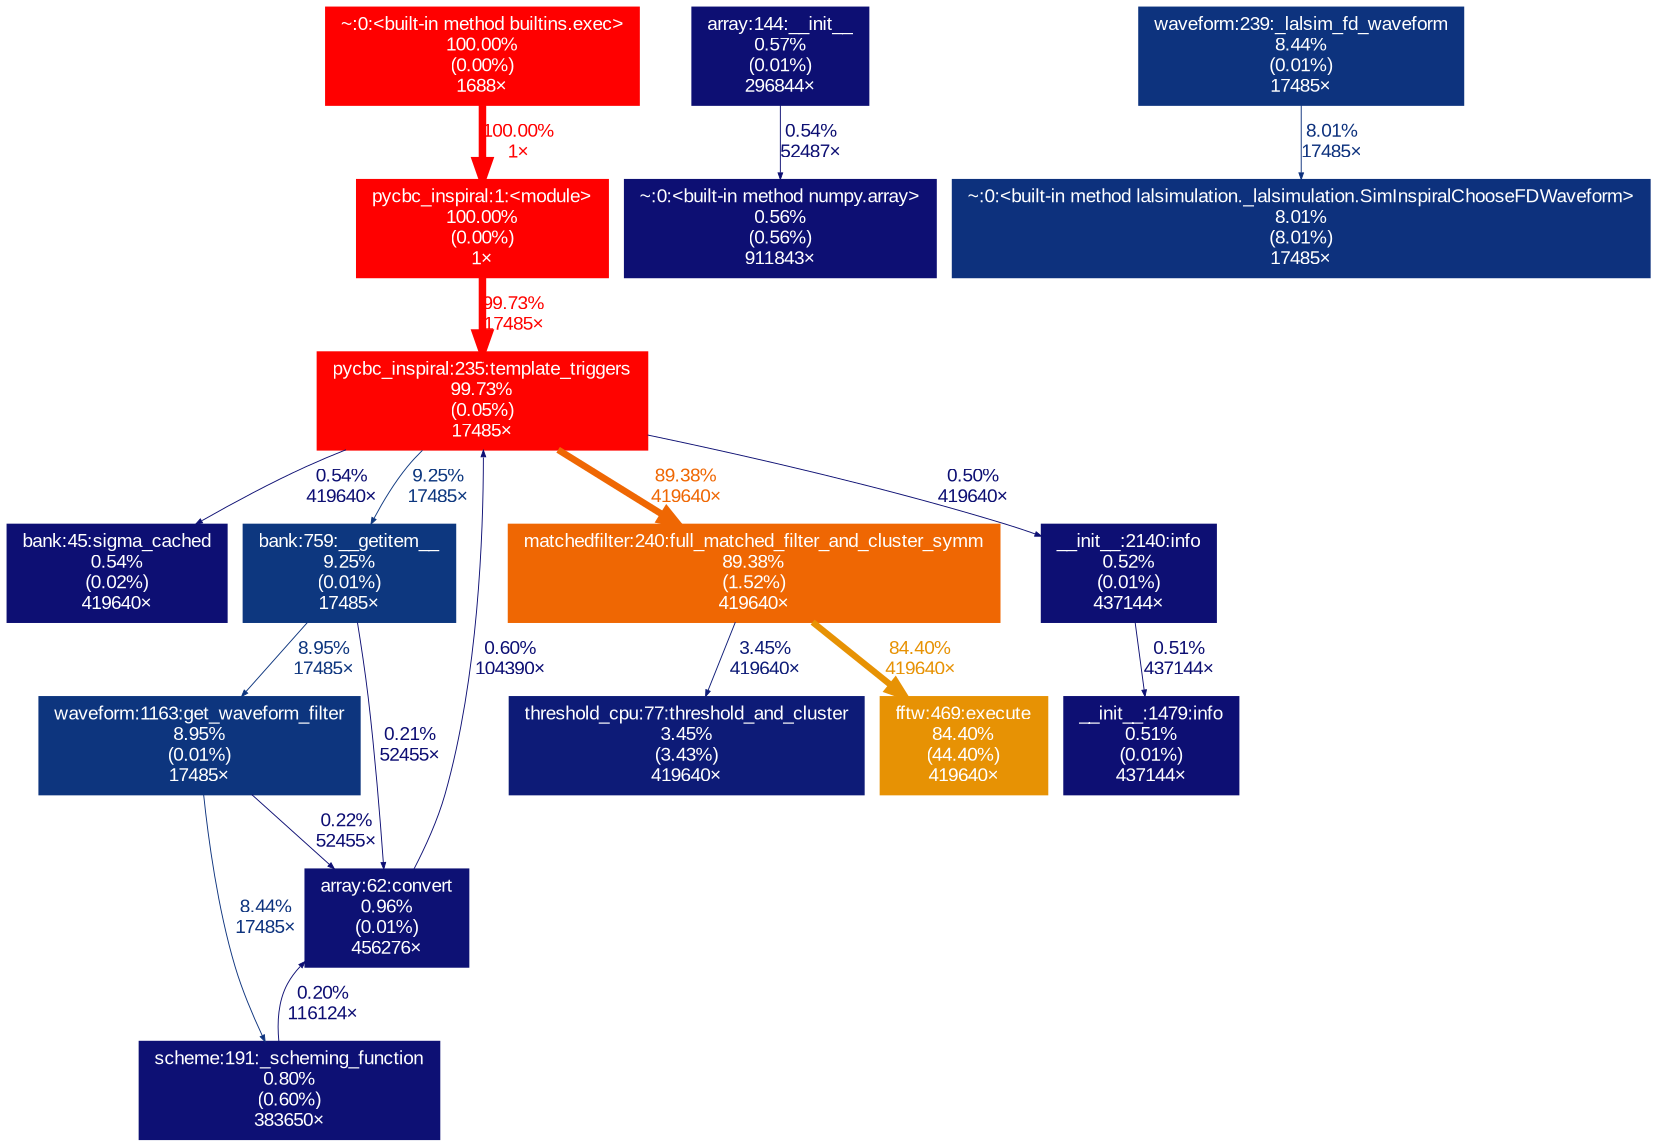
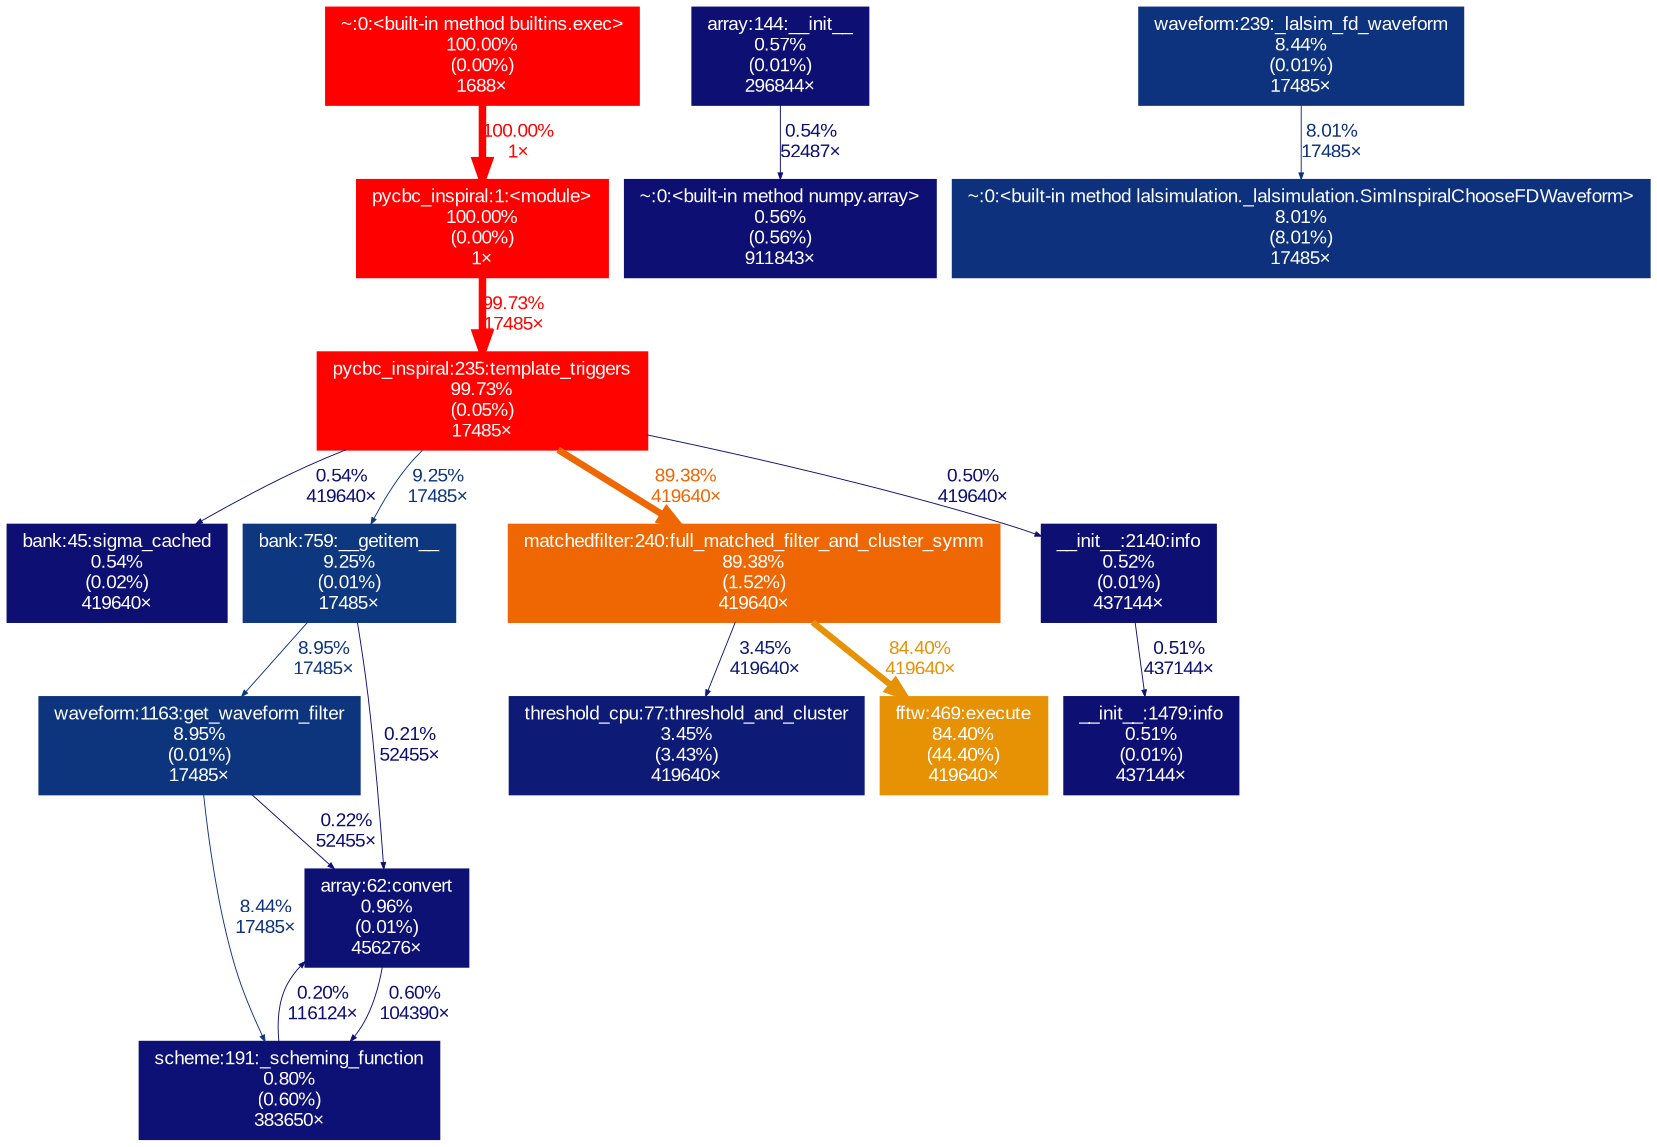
  digraph {
    fontname=Arial
    nodesep=0.125
    ranksep=0.25
    node [color="#0d0f73" fontcolor="#ffffff" fontname=Arial fontsize=10.00 shape=box style=filled]
    edge [arrowsize=0.35 color="#0d0f73" fontcolor="#0d0f73" fontname=Arial fontsize=10.00 labeldistance=0.50 penwidth=0.50]
    n1 [color="#ff0000" height=0 label="pycbc_inspiral:1:<module>\n100.00%\n(0.00%)\n1×" width=0]
    n2 [color="#ff0300" height=0 label="pycbc_inspiral:235:template_triggers\n99.73%\n(0.05%)\n17485×" width=0]
    n3 [height=0 label="bank:45:sigma_cached\n0.54%\n(0.02%)\n419640×" width=0]
    n4 [color="#0d377f" height=0 label="bank:759:__getitem__\n9.25%\n(0.01%)\n17485×" width=0]
    n5 [color="#ef6703" height=0 label="matchedfilter:240:full_matched_filter_and_cluster_symm\n89.38%\n(1.52%)\n419640×" width=0]
    n6 [height=0 label="__init__:2140:info\n0.52%\n(0.01%)\n437144×" width=0]
    n7 [color="#0d1174" height=0 label="array:62:convert\n0.96%\n(0.01%)\n456276×" width=0]
    n8 [color="#0d357e" height=0 label="waveform:1163:get_waveform_filter\n8.95%\n(0.01%)\n17485×" width=0]
    n9 [color="#0d1b77" height=0 label="threshold_cpu:77:threshold_and_cluster\n3.45%\n(3.43%)\n419640×" width=0]
    n10 [color="#e79204" height=0 label="fftw:469:execute\n84.40%\n(44.40%)\n419640×" width=0]
    n11 [height=0 label="__init__:1479:info\n0.51%\n(0.01%)\n437144×" width=0]
    n12 [height=0 label="~:0:<built-in method numpy.array>\n0.56%\n(0.56%)\n911843×" width=0]
    n13 [color="#ff0000" height=0 label="~:0:<built-in method builtins.exec>\n100.00%\n(0.00%)\n1688×" width=0]
    n14 [color="#0d1074" height=0 label="scheme:191:_scheming_function\n0.80%\n(0.60%)\n383650×" width=0]
    n15 [height=0 label="array:144:__init__\n0.57%\n(0.01%)\n296844×" width=0]
    n16 [color="#0d337e" height=0 label="waveform:239:_lalsim_fd_waveform\n8.44%\n(0.01%)\n17485×" width=0]
    n17 [color="#0d317d" height=0 label="~:0:<built-in method lalsimulation._lalsimulation.SimInspiralChooseFDWaveform>\n8.01%\n(8.01%)\n17485×" width=0]
    n1 -> n2 [arrowsize=1.00 color="#ff0300" fontcolor="#ff0300" label="99.73%\n17485×" labeldistance=3.99 penwidth=3.99]
    n2 -> n3 [label="0.54%\n419640×"]
    n2 -> n4 [color="#0d377f" fontcolor="#0d377f" label="9.25%\n17485×"]
    n2 -> n5 [arrowsize=0.95 color="#ef6703" fontcolor="#ef6703" label="89.38%\n419640×" labeldistance=3.58 penwidth=3.58]
    n2 -> n6 [label="0.50%\n419640×"]
    n4 -> n7 [color="#0d0e73" fontcolor="#0d0e73" label="0.21%\n52455×"]
    n4 -> n8 [color="#0d357e" fontcolor="#0d357e" label="8.95%\n17485×"]
    n5 -> n9 [color="#0d1b77" fontcolor="#0d1b77" label="3.45%\n419640×"]
    n5 -> n10 [arrowsize=0.92 color="#e79204" fontcolor="#e79204" label="84.40%\n419640×" labeldistance=3.38 penwidth=3.38]
    n6 -> n11 [label="0.51%\n437144×"]
-   n7 -> n2 [color="#0d0f74" fontcolor="#0d0f74" label="0.60%\n104390×"]
+   n7 -> n14 [color="#0d0f74" fontcolor="#0d0f74" label="0.60%\n104390×"]
    n8 -> n7 [color="#0d0e73" fontcolor="#0d0e73" label="0.22%\n52455×"]
    n8 -> n14 [color="#0d337e" fontcolor="#0d337e" label="8.44%\n17485×"]
    n13 -> n1 [arrowsize=1.00 color="#ff0000" fontcolor="#ff0000" label="100.00%\n1×" labeldistance=4.00 penwidth=4.00]
    n14 -> n7 [color="#0d0e73" fontcolor="#0d0e73" label="0.20%\n116124×"]
    n15 -> n12 [label="0.54%\n52487×"]
    n16 -> n17 [color="#0d317d" fontcolor="#0d317d" label="8.01%\n17485×"]
  }
